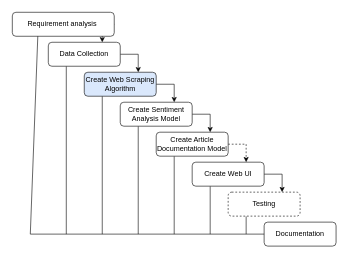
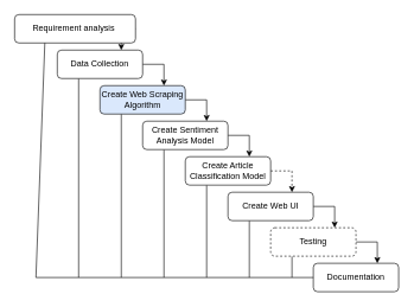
  <mxCell id="0" />
  <mxCell id="1" parent="0" />
  <mxCell id="2" style="edgeStyle=orthogonalEdgeStyle;rounded=0;orthogonalLoop=1;jettySize=auto;html=1;exitX=1;exitY=0.5;exitDx=0;exitDy=0;entryX=0.75;entryY=0;entryDx=0;entryDy=0;" edge="1" parent="1" source="3" target="6"><mxGeometry relative="1" as="geometry" /></mxCell>
  <mxCell id="3" value="Requirement analysis&amp;nbsp;" style="rounded=1;whiteSpace=wrap;html=1;" parent="1" vertex="1"><mxGeometry x="20" y="20" width="170" height="40" as="geometry" /></mxCell>
  <mxCell id="4" style="edgeStyle=orthogonalEdgeStyle;rounded=0;orthogonalLoop=1;jettySize=auto;html=1;exitX=1;exitY=0.5;exitDx=0;exitDy=0;entryX=0.75;entryY=0;entryDx=0;entryDy=0;" edge="1" parent="1" source="6" target="9"><mxGeometry relative="1" as="geometry" /></mxCell>
  <mxCell id="5" style="edgeStyle=none;shape=connector;rounded=0;orthogonalLoop=1;jettySize=auto;html=1;exitX=0.25;exitY=1;exitDx=0;exitDy=0;strokeColor=default;align=center;verticalAlign=middle;fontFamily=Helvetica;fontSize=11;fontColor=default;labelBackgroundColor=default;endArrow=none;" edge="1" parent="1" source="6"><mxGeometry relative="1" as="geometry"><mxPoint x="110" y="390" as="targetPoint" /></mxGeometry></mxCell>
  <mxCell id="6" value="Data Collection" style="rounded=1;whiteSpace=wrap;html=1;" parent="1" vertex="1"><mxGeometry x="80" y="70" width="120" height="40" as="geometry" /></mxCell>
  <mxCell id="7" style="edgeStyle=orthogonalEdgeStyle;rounded=0;orthogonalLoop=1;jettySize=auto;html=1;exitX=1;exitY=0.5;exitDx=0;exitDy=0;entryX=0.75;entryY=0;entryDx=0;entryDy=0;" edge="1" parent="1" source="9" target="12"><mxGeometry relative="1" as="geometry" /></mxCell>
  <mxCell id="8" style="edgeStyle=none;shape=connector;rounded=0;orthogonalLoop=1;jettySize=auto;html=1;exitX=0.25;exitY=1;exitDx=0;exitDy=0;strokeColor=default;align=center;verticalAlign=middle;fontFamily=Helvetica;fontSize=11;fontColor=default;labelBackgroundColor=default;endArrow=none;" edge="1" parent="1" source="9"><mxGeometry relative="1" as="geometry"><mxPoint x="170" y="390" as="targetPoint" /></mxGeometry></mxCell>
  <mxCell id="9" value="Create Web Scraping Algorithm" style="rounded=1;whiteSpace=wrap;html=1;fillColor=#dae8fc;" parent="1" vertex="1"><mxGeometry x="140" y="120" width="120" height="40" as="geometry" /></mxCell>
  <mxCell id="10" style="edgeStyle=orthogonalEdgeStyle;rounded=0;orthogonalLoop=1;jettySize=auto;html=1;exitX=1;exitY=0.5;exitDx=0;exitDy=0;entryX=0.75;entryY=0;entryDx=0;entryDy=0;" edge="1" parent="1" source="12" target="15"><mxGeometry relative="1" as="geometry" /></mxCell>
  <mxCell id="11" style="edgeStyle=none;shape=connector;rounded=0;orthogonalLoop=1;jettySize=auto;html=1;exitX=0.25;exitY=1;exitDx=0;exitDy=0;strokeColor=default;align=center;verticalAlign=middle;fontFamily=Helvetica;fontSize=11;fontColor=default;labelBackgroundColor=default;endArrow=none;" edge="1" parent="1" source="12"><mxGeometry relative="1" as="geometry"><mxPoint x="230" y="390" as="targetPoint" /></mxGeometry></mxCell>
  <mxCell id="12" value="Create Sentiment Analysis Model" style="rounded=1;whiteSpace=wrap;html=1;" parent="1" vertex="1"><mxGeometry x="200" y="170" width="120" height="40" as="geometry" /></mxCell>
  <mxCell id="13" style="edgeStyle=orthogonalEdgeStyle;rounded=0;orthogonalLoop=1;jettySize=auto;html=1;exitX=1;exitY=0.5;exitDx=0;exitDy=0;entryX=0.75;entryY=0;entryDx=0;entryDy=0;dashed=1;" edge="1" parent="1" source="15" target="21"><mxGeometry relative="1" as="geometry" /></mxCell>
  <mxCell id="14" style="edgeStyle=none;shape=connector;rounded=0;orthogonalLoop=1;jettySize=auto;html=1;exitX=0.25;exitY=1;exitDx=0;exitDy=0;strokeColor=default;align=center;verticalAlign=middle;fontFamily=Helvetica;fontSize=11;fontColor=default;labelBackgroundColor=default;endArrow=none;" edge="1" parent="1" source="15"><mxGeometry relative="1" as="geometry"><mxPoint x="290" y="390" as="targetPoint" /></mxGeometry></mxCell>
- <mxCell id="15" value="Create Article Documentation Model" style="rounded=1;whiteSpace=wrap;html=1;" parent="1" vertex="1"><mxGeometry x="260" y="220" width="120" height="40" as="geometry" /></mxCell>
+ <mxCell id="15" value="Create Article Classification Model" style="rounded=1;whiteSpace=wrap;html=1;" parent="1" vertex="1"><mxGeometry x="260" y="220" width="120" height="40" as="geometry" /></mxCell>
+ <mxCell id="16" style="edgeStyle=orthogonalEdgeStyle;rounded=0;orthogonalLoop=1;jettySize=auto;html=1;exitX=1;exitY=0.5;exitDx=0;exitDy=0;entryX=0.75;entryY=0;entryDx=0;entryDy=0;" edge="1" parent="1" source="18" target="22"><mxGeometry relative="1" as="geometry" /></mxCell>
  <mxCell id="17" style="edgeStyle=none;shape=connector;rounded=0;orthogonalLoop=1;jettySize=auto;html=1;exitX=0.25;exitY=1;exitDx=0;exitDy=0;strokeColor=default;align=center;verticalAlign=middle;fontFamily=Helvetica;fontSize=11;fontColor=default;labelBackgroundColor=default;endArrow=none;" edge="1" parent="1" source="18"><mxGeometry relative="1" as="geometry"><mxPoint x="410" y="390" as="targetPoint" /></mxGeometry></mxCell>
  <mxCell id="18" value="Testing" style="rounded=1;whiteSpace=wrap;html=1;dashed=1;" parent="1" vertex="1"><mxGeometry x="380" y="320" width="120" height="40" as="geometry" /></mxCell>
  <mxCell id="19" style="edgeStyle=orthogonalEdgeStyle;rounded=0;orthogonalLoop=1;jettySize=auto;html=1;exitX=1;exitY=0.5;exitDx=0;exitDy=0;entryX=0.75;entryY=0;entryDx=0;entryDy=0;" edge="1" parent="1" source="21" target="18"><mxGeometry relative="1" as="geometry" /></mxCell>
  <mxCell id="20" style="edgeStyle=none;shape=connector;rounded=0;orthogonalLoop=1;jettySize=auto;html=1;exitX=0.25;exitY=1;exitDx=0;exitDy=0;strokeColor=default;align=center;verticalAlign=middle;fontFamily=Helvetica;fontSize=11;fontColor=default;labelBackgroundColor=default;endArrow=none;" edge="1" parent="1" source="21"><mxGeometry relative="1" as="geometry"><mxPoint x="350" y="390" as="targetPoint" /></mxGeometry></mxCell>
  <mxCell id="21" value="Create Web UI" style="rounded=1;whiteSpace=wrap;html=1;" parent="1" vertex="1"><mxGeometry x="320" y="270" width="120" height="40" as="geometry" /></mxCell>
  <mxCell id="22" value="Documentation" style="rounded=1;whiteSpace=wrap;html=1;" vertex="1" parent="1"><mxGeometry x="440" y="370" width="120" height="40" as="geometry" /></mxCell>
  <mxCell id="23" value="" style="endArrow=none;html=1;rounded=0;exitX=0;exitY=0.5;exitDx=0;exitDy=0;entryX=0.25;entryY=1;entryDx=0;entryDy=0;" edge="1" parent="1" source="22" target="3"><mxGeometry width="50" height="50" relative="1" as="geometry"><mxPoint x="260" y="290" as="sourcePoint" /><mxPoint x="310" y="240" as="targetPoint" /><Array as="points"><mxPoint x="50" y="390" /></Array></mxGeometry></mxCell>
